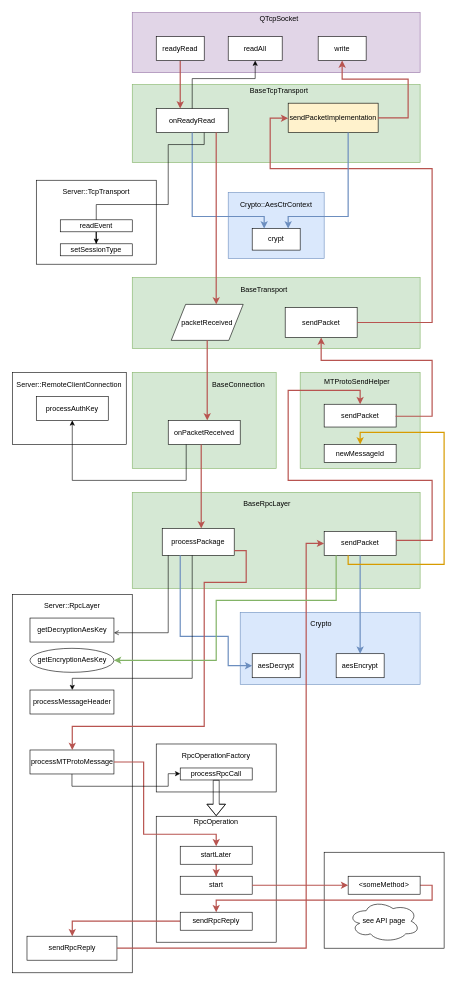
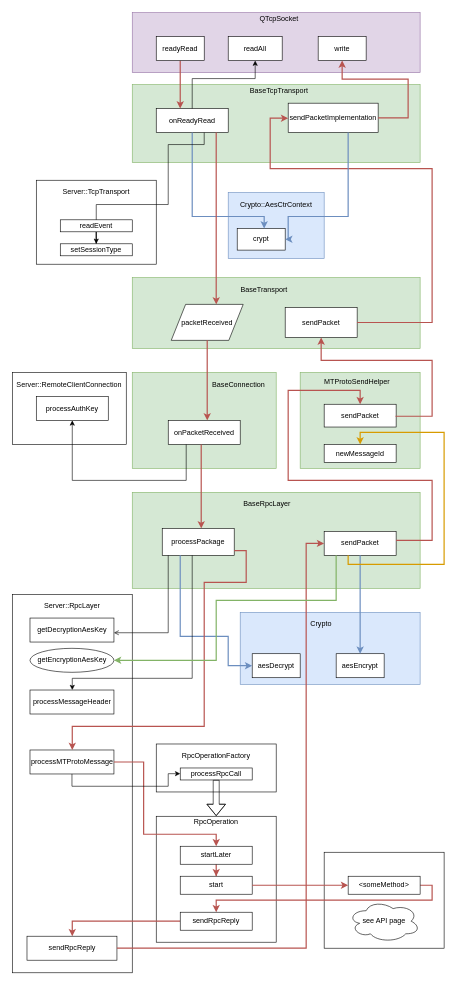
  <mxCell id="0" />
  <mxCell id="1" parent="0" />
  <mxCell id="2" value="" style="rounded=0;whiteSpace=wrap;html=1;fillColor=#d5e8d4;strokeColor=#82b366;" parent="1" vertex="1"><mxGeometry x="220" y="140" width="480" height="130" as="geometry" /></mxCell>
  <mxCell id="3" value="BaseTcpTransport" style="text;html=1;strokeColor=none;fillColor=none;align=center;verticalAlign=middle;whiteSpace=wrap;rounded=0;" parent="1" vertex="1"><mxGeometry x="405" y="140" width="120" height="20" as="geometry" /></mxCell>
  <mxCell id="4" value="onReadyRead" style="rounded=0;whiteSpace=wrap;html=1;" parent="1" vertex="1"><mxGeometry x="260" y="180" width="120" height="40" as="geometry" /></mxCell>
  <mxCell id="5" value="" style="rounded=0;whiteSpace=wrap;html=1;" parent="1" vertex="1"><mxGeometry x="60" y="299.5" width="200" height="140" as="geometry" /></mxCell>
  <mxCell id="6" value="Server::TcpTransport" style="text;html=1;strokeColor=none;fillColor=none;align=center;verticalAlign=middle;whiteSpace=wrap;rounded=0;" parent="1" vertex="1"><mxGeometry x="90" y="309" width="140" height="20" as="geometry" /></mxCell>
  <mxCell id="7" style="edgeStyle=orthogonalEdgeStyle;rounded=0;orthogonalLoop=1;jettySize=auto;html=1;strokeWidth=1;" parent="1" source="8" target="77" edge="1"><mxGeometry relative="1" as="geometry" /></mxCell>
  <mxCell id="8" value="readEvent" style="rounded=0;whiteSpace=wrap;html=1;" parent="1" vertex="1"><mxGeometry x="100" y="365.5" width="120" height="20" as="geometry" /></mxCell>
  <mxCell id="9" value="" style="rounded=0;whiteSpace=wrap;html=1;fillColor=#dae8fc;strokeColor=#6c8ebf;" parent="1" vertex="1"><mxGeometry x="380" y="320" width="160" height="110" as="geometry" /></mxCell>
  <mxCell id="10" value="Crypto::AesCtrContext" style="text;html=1;strokeColor=none;fillColor=none;align=center;verticalAlign=middle;whiteSpace=wrap;rounded=0;" parent="1" vertex="1"><mxGeometry x="400" y="329.5" width="120" height="20" as="geometry" /></mxCell>
- <mxCell id="11" value="crypt" style="rounded=0;whiteSpace=wrap;html=1;" parent="1" vertex="1"><mxGeometry x="420" y="380" width="80" height="36" as="geometry" /></mxCell>
+ <mxCell id="11" value="crypt" style="rounded=0;whiteSpace=wrap;html=1;" parent="1" vertex="1"><mxGeometry x="395" y="380" width="80" height="36" as="geometry" /></mxCell>
  <mxCell id="12" value="" style="rounded=0;whiteSpace=wrap;html=1;fillColor=#d5e8d4;strokeColor=#82b366;" parent="1" vertex="1"><mxGeometry x="220" y="620" width="240" height="160" as="geometry" /></mxCell>
  <mxCell id="13" value="BaseConnection" style="text;html=1;strokeColor=none;fillColor=none;align=center;verticalAlign=middle;whiteSpace=wrap;rounded=0;" parent="1" vertex="1"><mxGeometry x="345" y="630" width="105" height="20" as="geometry" /></mxCell>
  <mxCell id="14" value="onPacketReceived" style="rounded=0;whiteSpace=wrap;html=1;" parent="1" vertex="1"><mxGeometry x="280" y="700" width="120" height="40" as="geometry" /></mxCell>
  <mxCell id="15" value="" style="rounded=0;whiteSpace=wrap;html=1;" parent="1" vertex="1"><mxGeometry x="20" y="620" width="190" height="120" as="geometry" /></mxCell>
  <mxCell id="16" value="Server::RemoteClientConnection" style="text;html=1;strokeColor=none;fillColor=none;align=center;verticalAlign=middle;whiteSpace=wrap;rounded=0;" parent="1" vertex="1"><mxGeometry x="30" y="630" width="170" height="20" as="geometry" /></mxCell>
  <mxCell id="17" value="processAuthKey" style="rounded=0;whiteSpace=wrap;html=1;" parent="1" vertex="1"><mxGeometry x="60" y="660" width="120" height="40" as="geometry" /></mxCell>
  <mxCell id="18" value="" style="rounded=0;whiteSpace=wrap;html=1;fillColor=#d5e8d4;strokeColor=#82b366;" parent="1" vertex="1"><mxGeometry x="220" y="820" width="480" height="160" as="geometry" /></mxCell>
  <mxCell id="19" value="BaseRpcLayer" style="text;html=1;strokeColor=none;fillColor=none;align=center;verticalAlign=middle;whiteSpace=wrap;rounded=0;" parent="1" vertex="1"><mxGeometry x="385" y="830" width="120" height="20" as="geometry" /></mxCell>
  <mxCell id="20" value="processPackage" style="rounded=0;whiteSpace=wrap;html=1;" parent="1" vertex="1"><mxGeometry x="270" y="880" width="120" height="45" as="geometry" /></mxCell>
  <mxCell id="21" style="edgeStyle=orthogonalEdgeStyle;rounded=0;orthogonalLoop=1;jettySize=auto;html=1;strokeWidth=2;fillColor=#f8cecc;strokeColor=#b85450;" parent="1" source="14" target="20" edge="1"><mxGeometry relative="1" as="geometry"><Array as="points"><mxPoint x="335" y="850" /><mxPoint x="335" y="850" /></Array></mxGeometry></mxCell>
  <mxCell id="22" value="" style="rounded=0;whiteSpace=wrap;html=1;" parent="1" vertex="1"><mxGeometry x="20" y="990" width="200" height="631" as="geometry" /></mxCell>
  <mxCell id="23" value="getDecryptionAesKey" style="rounded=0;whiteSpace=wrap;html=1;" parent="1" vertex="1"><mxGeometry x="49.5" y="1029.5" width="140" height="40" as="geometry" /></mxCell>
  <mxCell id="24" value="Server::RpcLayer" style="text;html=1;strokeColor=none;fillColor=none;align=center;verticalAlign=middle;whiteSpace=wrap;rounded=0;" parent="1" vertex="1"><mxGeometry x="29.5" y="999.5" width="180" height="20" as="geometry" /></mxCell>
  <mxCell id="25" style="edgeStyle=orthogonalEdgeStyle;rounded=0;orthogonalLoop=1;jettySize=auto;html=1;strokeWidth=1;endArrow=open;" parent="1" source="20" target="23" edge="1"><mxGeometry relative="1" as="geometry"><Array as="points"><mxPoint x="280" y="1054" /></Array></mxGeometry></mxCell>
  <mxCell id="26" value="" style="rounded=0;whiteSpace=wrap;html=1;fillColor=#dae8fc;strokeColor=#6c8ebf;" parent="1" vertex="1"><mxGeometry x="400" y="1020" width="300" height="120" as="geometry" /></mxCell>
  <mxCell id="27" value="Crypto" style="text;html=1;strokeColor=none;fillColor=none;align=center;verticalAlign=middle;whiteSpace=wrap;rounded=0;" parent="1" vertex="1"><mxGeometry x="495" y="1029" width="80" height="20" as="geometry" /></mxCell>
  <mxCell id="28" value="aesDecrypt" style="rounded=0;whiteSpace=wrap;html=1;" parent="1" vertex="1"><mxGeometry x="420" y="1089" width="80" height="40" as="geometry" /></mxCell>
  <mxCell id="29" style="edgeStyle=orthogonalEdgeStyle;rounded=0;orthogonalLoop=1;jettySize=auto;html=1;strokeWidth=2;fillColor=#dae8fc;strokeColor=#6c8ebf;" parent="1" source="20" target="28" edge="1"><mxGeometry relative="1" as="geometry"><Array as="points"><mxPoint x="300" y="1060" /><mxPoint x="380" y="1060" /><mxPoint x="380" y="1109" /></Array></mxGeometry></mxCell>
  <mxCell id="30" value="processMessageHeader" style="rounded=0;whiteSpace=wrap;html=1;" parent="1" vertex="1"><mxGeometry x="49.5" y="1149.5" width="140" height="40" as="geometry" /></mxCell>
  <mxCell id="31" style="edgeStyle=orthogonalEdgeStyle;rounded=0;orthogonalLoop=1;jettySize=auto;html=1;strokeWidth=1;" parent="1" source="20" target="30" edge="1"><mxGeometry relative="1" as="geometry"><Array as="points"><mxPoint x="320" y="1130" /><mxPoint x="120" y="1130" /></Array></mxGeometry></mxCell>
  <mxCell id="32" value="processMTProtoMessage" style="rounded=0;whiteSpace=wrap;html=1;" parent="1" vertex="1"><mxGeometry x="49.5" y="1249.5" width="140" height="40" as="geometry" /></mxCell>
  <mxCell id="33" style="edgeStyle=orthogonalEdgeStyle;rounded=0;orthogonalLoop=1;jettySize=auto;html=1;strokeWidth=2;fillColor=#f8cecc;strokeColor=#b85450;" parent="1" source="20" target="32" edge="1"><mxGeometry relative="1" as="geometry"><Array as="points"><mxPoint x="410" y="917" /><mxPoint x="410" y="970" /><mxPoint x="340" y="970" /><mxPoint x="340" y="1210" /><mxPoint x="120" y="1210" /></Array></mxGeometry></mxCell>
  <mxCell id="34" value="" style="rounded=0;whiteSpace=wrap;html=1;" parent="1" vertex="1"><mxGeometry x="260" y="1239.5" width="200" height="80" as="geometry" /></mxCell>
  <mxCell id="35" value="RpcOperationFactory" style="text;html=1;strokeColor=none;fillColor=none;align=center;verticalAlign=middle;whiteSpace=wrap;rounded=0;" parent="1" vertex="1"><mxGeometry x="300" y="1249.5" width="120" height="20" as="geometry" /></mxCell>
  <mxCell id="36" value="processRpcCall" style="rounded=0;whiteSpace=wrap;html=1;" parent="1" vertex="1"><mxGeometry x="300" y="1279.5" width="120" height="20" as="geometry" /></mxCell>
  <mxCell id="37" value="" style="rounded=0;whiteSpace=wrap;html=1;" parent="1" vertex="1"><mxGeometry x="260" y="1360" width="200" height="210" as="geometry" /></mxCell>
  <mxCell id="38" value="RpcOperation" style="text;html=1;strokeColor=none;fillColor=none;align=center;verticalAlign=middle;whiteSpace=wrap;rounded=0;" parent="1" vertex="1"><mxGeometry x="320" y="1359.5" width="80" height="20" as="geometry" /></mxCell>
  <mxCell id="39" style="edgeStyle=orthogonalEdgeStyle;rounded=0;orthogonalLoop=1;jettySize=auto;html=1;strokeWidth=2;fillColor=#f8cecc;strokeColor=#b85450;" parent="1" source="40" target="43" edge="1"><mxGeometry relative="1" as="geometry" /></mxCell>
  <mxCell id="40" value="startLater" style="rounded=0;whiteSpace=wrap;html=1;" parent="1" vertex="1"><mxGeometry x="300" y="1410" width="120" height="30" as="geometry" /></mxCell>
  <mxCell id="41" style="edgeStyle=orthogonalEdgeStyle;rounded=0;orthogonalLoop=1;jettySize=auto;html=1;strokeWidth=2;fillColor=#f8cecc;strokeColor=#b85450;" parent="1" source="32" target="40" edge="1"><mxGeometry relative="1" as="geometry"><Array as="points"><mxPoint x="239" y="1270" /><mxPoint x="239" y="1390" /><mxPoint x="360" y="1390" /></Array></mxGeometry></mxCell>
  <mxCell id="42" style="edgeStyle=orthogonalEdgeStyle;rounded=0;orthogonalLoop=1;jettySize=auto;html=1;strokeWidth=1;shape=flexArrow;" parent="1" source="36" edge="1"><mxGeometry relative="1" as="geometry"><mxPoint x="190" y="1369.5" as="sourcePoint" /><mxPoint x="360" y="1359.5" as="targetPoint" /><Array as="points"><mxPoint x="360" y="1379.5" /><mxPoint x="360" y="1379.5" /></Array></mxGeometry></mxCell>
  <mxCell id="43" value="start" style="rounded=0;whiteSpace=wrap;html=1;" parent="1" vertex="1"><mxGeometry x="300" y="1460" width="120" height="30" as="geometry" /></mxCell>
  <mxCell id="44" value="" style="rounded=0;whiteSpace=wrap;html=1;" parent="1" vertex="1"><mxGeometry x="540" y="1420" width="200" height="160" as="geometry" /></mxCell>
  <mxCell id="45" style="edgeStyle=orthogonalEdgeStyle;rounded=0;orthogonalLoop=1;jettySize=auto;html=1;strokeWidth=2;fillColor=#f8cecc;strokeColor=#b85450;" parent="1" source="46" target="49" edge="1"><mxGeometry relative="1" as="geometry"><Array as="points"><mxPoint x="720" y="1500" /><mxPoint x="360" y="1500" /></Array></mxGeometry></mxCell>
  <mxCell id="46" value="&lt;div&gt;&amp;lt;someMethod&amp;gt;&lt;/div&gt;" style="rounded=0;whiteSpace=wrap;html=1;" parent="1" vertex="1"><mxGeometry x="580" y="1460" width="120" height="30" as="geometry" /></mxCell>
  <mxCell id="47" style="edgeStyle=orthogonalEdgeStyle;rounded=0;orthogonalLoop=1;jettySize=auto;html=1;strokeWidth=2;fillColor=#f8cecc;strokeColor=#b85450;" parent="1" source="43" target="46" edge="1"><mxGeometry relative="1" as="geometry"><Array as="points" /></mxGeometry></mxCell>
  <mxCell id="48" style="edgeStyle=orthogonalEdgeStyle;rounded=0;orthogonalLoop=1;jettySize=auto;html=1;exitX=0;exitY=0.5;exitDx=0;exitDy=0;strokeWidth=2;fillColor=#f8cecc;strokeColor=#b85450;" parent="1" source="49" target="51" edge="1"><mxGeometry relative="1" as="geometry"><Array as="points"><mxPoint x="120" y="1535" /></Array></mxGeometry></mxCell>
  <mxCell id="49" value="sendRpcReply" style="rounded=0;whiteSpace=wrap;html=1;" parent="1" vertex="1"><mxGeometry x="300" y="1520" width="120" height="30" as="geometry" /></mxCell>
  <mxCell id="50" style="edgeStyle=orthogonalEdgeStyle;rounded=0;orthogonalLoop=1;jettySize=auto;html=1;strokeWidth=1;" parent="1" source="32" target="36" edge="1"><mxGeometry relative="1" as="geometry"><Array as="points"><mxPoint x="120" y="1310" /><mxPoint x="280" y="1310" /><mxPoint x="280" y="1289" /></Array></mxGeometry></mxCell>
  <mxCell id="51" value="sendRpcReply" style="rounded=0;whiteSpace=wrap;html=1;" parent="1" vertex="1"><mxGeometry x="44.5" y="1560" width="150" height="40" as="geometry" /></mxCell>
  <mxCell id="52" value="sendPacket" style="rounded=0;whiteSpace=wrap;html=1;" parent="1" vertex="1"><mxGeometry x="540" y="885" width="120" height="40" as="geometry" /></mxCell>
  <mxCell id="53" style="edgeStyle=orthogonalEdgeStyle;rounded=0;orthogonalLoop=1;jettySize=auto;html=1;strokeWidth=2;fillColor=#f8cecc;strokeColor=#b85450;" parent="1" source="51" target="52" edge="1"><mxGeometry relative="1" as="geometry"><Array as="points"><mxPoint x="510" y="1580" /><mxPoint x="510" y="905" /></Array></mxGeometry></mxCell>
  <mxCell id="54" value="aesEncrypt" style="rounded=0;whiteSpace=wrap;html=1;" parent="1" vertex="1"><mxGeometry x="560" y="1089" width="80" height="40" as="geometry" /></mxCell>
  <mxCell id="55" value="see API page" style="ellipse;shape=cloud;whiteSpace=wrap;html=1;" parent="1" vertex="1"><mxGeometry x="580" y="1500" width="120" height="70" as="geometry" /></mxCell>
  <mxCell id="56" value="getEncryptionAesKey" style="ellipse;whiteSpace=wrap;html=1;" parent="1" vertex="1"><mxGeometry x="49.5" y="1080" width="140" height="40" as="geometry" /></mxCell>
  <mxCell id="57" style="edgeStyle=orthogonalEdgeStyle;rounded=0;orthogonalLoop=1;jettySize=auto;html=1;strokeWidth=2;fillColor=#d5e8d4;strokeColor=#82b366;" parent="1" source="52" target="56" edge="1"><mxGeometry relative="1" as="geometry"><Array as="points"><mxPoint x="560" y="1000" /><mxPoint x="360" y="1000" /><mxPoint x="360" y="1100" /></Array></mxGeometry></mxCell>
  <mxCell id="58" style="edgeStyle=orthogonalEdgeStyle;rounded=0;orthogonalLoop=1;jettySize=auto;html=1;strokeWidth=2;fillColor=#dae8fc;strokeColor=#6c8ebf;" parent="1" source="52" target="54" edge="1"><mxGeometry relative="1" as="geometry"><Array as="points"><mxPoint x="600" y="970" /><mxPoint x="600" y="970" /></Array></mxGeometry></mxCell>
  <mxCell id="59" value="" style="rounded=0;whiteSpace=wrap;html=1;fillColor=#d5e8d4;strokeColor=#82b366;" parent="1" vertex="1"><mxGeometry x="500" y="620" width="200" height="160" as="geometry" /></mxCell>
  <mxCell id="60" value="MTProtoSendHelper" style="text;html=1;strokeColor=none;fillColor=none;align=center;verticalAlign=middle;whiteSpace=wrap;rounded=0;" parent="1" vertex="1"><mxGeometry x="535" y="625.5" width="120" height="20" as="geometry" /></mxCell>
  <mxCell id="61" value="sendPacket" style="rounded=0;whiteSpace=wrap;html=1;" parent="1" vertex="1"><mxGeometry x="540" y="673" width="120" height="38" as="geometry" /></mxCell>
  <mxCell id="62" style="edgeStyle=orthogonalEdgeStyle;rounded=0;orthogonalLoop=1;jettySize=auto;html=1;strokeWidth=2;fillColor=#f8cecc;strokeColor=#b85450;" parent="1" source="52" target="61" edge="1"><mxGeometry relative="1" as="geometry"><Array as="points"><mxPoint x="720" y="900" /><mxPoint x="720" y="800" /><mxPoint x="480" y="800" /><mxPoint x="480" y="650" /><mxPoint x="600" y="650" /></Array></mxGeometry></mxCell>
  <mxCell id="63" value="" style="rounded=0;whiteSpace=wrap;html=1;fillColor=#d5e8d4;strokeColor=#82b366;" parent="1" vertex="1"><mxGeometry x="220" y="462" width="480" height="118" as="geometry" /></mxCell>
  <mxCell id="64" value="BaseTransport" style="text;html=1;strokeColor=none;fillColor=none;align=center;verticalAlign=middle;whiteSpace=wrap;rounded=0;" parent="1" vertex="1"><mxGeometry x="380" y="471.5" width="120" height="20" as="geometry" /></mxCell>
  <mxCell id="65" value="sendPacket" style="rounded=0;whiteSpace=wrap;html=1;" parent="1" vertex="1"><mxGeometry x="475" y="511.69" width="120" height="50" as="geometry" /></mxCell>
  <mxCell id="66" style="edgeStyle=orthogonalEdgeStyle;rounded=0;orthogonalLoop=1;jettySize=auto;html=1;exitX=1;exitY=0.5;exitDx=0;exitDy=0;strokeWidth=2;fillColor=#f8cecc;strokeColor=#b85450;" parent="1" source="61" target="65" edge="1"><mxGeometry relative="1" as="geometry"><Array as="points"><mxPoint x="720" y="693" /><mxPoint x="720" y="600" /><mxPoint x="535" y="600" /></Array></mxGeometry></mxCell>
- <mxCell id="67" value="sendPacketImplementation" style="rounded=0;whiteSpace=wrap;html=1;fillColor=#fff2cc;" parent="1" vertex="1"><mxGeometry x="480" y="171" width="150" height="49" as="geometry" /></mxCell>
+ <mxCell id="67" value="sendPacketImplementation" style="rounded=0;whiteSpace=wrap;html=1;" parent="1" vertex="1"><mxGeometry x="480" y="171" width="150" height="49" as="geometry" /></mxCell>
  <mxCell id="68" style="edgeStyle=orthogonalEdgeStyle;rounded=0;orthogonalLoop=1;jettySize=auto;html=1;strokeWidth=2;fillColor=#f8cecc;strokeColor=#b85450;" parent="1" source="65" target="67" edge="1"><mxGeometry relative="1" as="geometry"><Array as="points"><mxPoint x="720" y="537" /><mxPoint x="720" y="280" /><mxPoint x="450" y="280" /><mxPoint x="450" y="196" /></Array></mxGeometry></mxCell>
  <mxCell id="69" style="edgeStyle=orthogonalEdgeStyle;rounded=0;orthogonalLoop=1;jettySize=auto;html=1;strokeWidth=2;fillColor=#dae8fc;strokeColor=#6c8ebf;" parent="1" source="67" target="11" edge="1"><mxGeometry relative="1" as="geometry"><Array as="points"><mxPoint x="580" y="360" /><mxPoint x="480" y="360" /></Array></mxGeometry></mxCell>
  <mxCell id="70" value="" style="rounded=0;whiteSpace=wrap;html=1;fillColor=#e1d5e7;strokeColor=#9673a6;" parent="1" vertex="1"><mxGeometry x="220" y="20" width="480" height="100" as="geometry" /></mxCell>
  <mxCell id="71" value="QTcpSocket" style="text;html=1;strokeColor=none;fillColor=none;align=center;verticalAlign=middle;whiteSpace=wrap;rounded=0;" parent="1" vertex="1"><mxGeometry x="425" y="20" width="80" height="20" as="geometry" /></mxCell>
  <mxCell id="72" style="edgeStyle=orthogonalEdgeStyle;rounded=0;orthogonalLoop=1;jettySize=auto;html=1;strokeWidth=2;fillColor=#f8cecc;strokeColor=#b85450;" parent="1" source="73" target="4" edge="1"><mxGeometry relative="1" as="geometry"><Array as="points"><mxPoint x="300" y="160" /><mxPoint x="300" y="160" /></Array></mxGeometry></mxCell>
  <mxCell id="73" value="readyRead" style="rounded=0;whiteSpace=wrap;html=1;" parent="1" vertex="1"><mxGeometry x="260" y="60" width="80" height="40" as="geometry" /></mxCell>
  <mxCell id="74" style="edgeStyle=orthogonalEdgeStyle;rounded=0;orthogonalLoop=1;jettySize=auto;html=1;exitX=0.5;exitY=1;exitDx=0;exitDy=0;strokeWidth=2;fillColor=#dae8fc;strokeColor=#6c8ebf;" parent="1" source="4" target="11" edge="1"><mxGeometry relative="1" as="geometry"><Array as="points"><mxPoint x="320" y="360" /><mxPoint x="440" y="360" /></Array></mxGeometry></mxCell>
  <mxCell id="75" style="edgeStyle=orthogonalEdgeStyle;rounded=0;orthogonalLoop=1;jettySize=auto;html=1;strokeWidth=1;endArrow=none;" parent="1" source="4" target="8" edge="1"><mxGeometry relative="1" as="geometry"><Array as="points"><mxPoint x="340" y="240" /><mxPoint x="280" y="240" /><mxPoint x="280" y="340" /><mxPoint x="160" y="340" /></Array></mxGeometry></mxCell>
  <mxCell id="76" style="edgeStyle=orthogonalEdgeStyle;rounded=0;orthogonalLoop=1;jettySize=auto;html=1;strokeWidth=1;" parent="1" source="14" target="17" edge="1"><mxGeometry relative="1" as="geometry"><Array as="points"><mxPoint x="310" y="800" /><mxPoint x="120" y="800" /></Array></mxGeometry></mxCell>
  <mxCell id="77" value="setSessionType" style="rounded=0;whiteSpace=wrap;html=1;" parent="1" vertex="1"><mxGeometry x="100" y="405.5" width="120" height="20" as="geometry" /></mxCell>
  <mxCell id="78" value="readAll" style="rounded=0;whiteSpace=wrap;html=1;" parent="1" vertex="1"><mxGeometry x="380" y="60" width="90" height="40" as="geometry" /></mxCell>
  <mxCell id="79" style="edgeStyle=orthogonalEdgeStyle;rounded=0;orthogonalLoop=1;jettySize=auto;html=1;strokeWidth=1;" parent="1" source="4" target="78" edge="1"><mxGeometry relative="1" as="geometry"><Array as="points"><mxPoint x="320" y="130" /><mxPoint x="425" y="130" /></Array></mxGeometry></mxCell>
  <mxCell id="80" value="write" style="rounded=0;whiteSpace=wrap;html=1;" parent="1" vertex="1"><mxGeometry x="530" y="59.833" width="80" height="40" as="geometry" /></mxCell>
  <mxCell id="81" style="edgeStyle=orthogonalEdgeStyle;rounded=0;orthogonalLoop=1;jettySize=auto;html=1;exitX=1;exitY=0.5;exitDx=0;exitDy=0;strokeWidth=2;fillColor=#f8cecc;strokeColor=#b85450;" parent="1" source="67" target="80" edge="1"><mxGeometry relative="1" as="geometry"><Array as="points"><mxPoint x="680" y="196" /><mxPoint x="680" y="131" /><mxPoint x="570" y="131" /></Array></mxGeometry></mxCell>
  <mxCell id="82" value="packetReceived" style="shape=parallelogram;perimeter=parallelogramPerimeter;whiteSpace=wrap;html=1;" parent="1" vertex="1"><mxGeometry x="285" y="506.5" width="120" height="60" as="geometry" /></mxCell>
  <mxCell id="83" style="edgeStyle=orthogonalEdgeStyle;rounded=0;orthogonalLoop=1;jettySize=auto;html=1;strokeWidth=2;fillColor=#f8cecc;strokeColor=#b85450;" parent="1" source="4" target="82" edge="1"><mxGeometry relative="1" as="geometry"><Array as="points"><mxPoint x="360" y="420" /><mxPoint x="360" y="420" /></Array></mxGeometry></mxCell>
  <mxCell id="84" style="edgeStyle=orthogonalEdgeStyle;rounded=0;orthogonalLoop=1;jettySize=auto;html=1;strokeWidth=2;fillColor=#f8cecc;strokeColor=#b85450;" parent="1" source="82" target="14" edge="1"><mxGeometry relative="1" as="geometry"><Array as="points"><mxPoint x="345" y="680" /><mxPoint x="345" y="680" /></Array><mxPoint x="425" y="644" as="sourcePoint" /></mxGeometry></mxCell>
  <mxCell id="85" value="newMessageId" style="rounded=0;whiteSpace=wrap;html=1;" parent="1" vertex="1"><mxGeometry x="540" y="740" width="120" height="30" as="geometry" /></mxCell>
  <mxCell id="86" style="edgeStyle=orthogonalEdgeStyle;rounded=0;orthogonalLoop=1;jettySize=auto;html=1;strokeWidth=2;fillColor=#ffe6cc;strokeColor=#d79b00;" parent="1" source="52" target="85" edge="1"><mxGeometry relative="1" as="geometry"><Array as="points"><mxPoint x="580" y="940" /><mxPoint x="740" y="940" /><mxPoint x="740" y="720" /><mxPoint x="600" y="720" /></Array></mxGeometry></mxCell>
